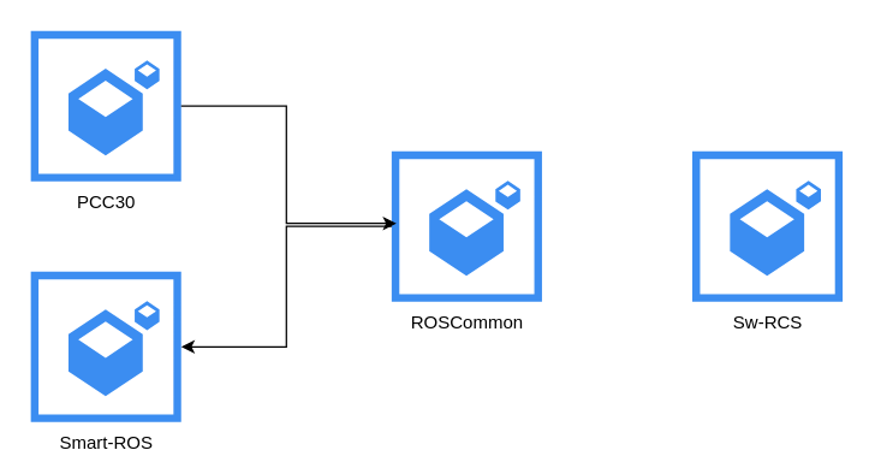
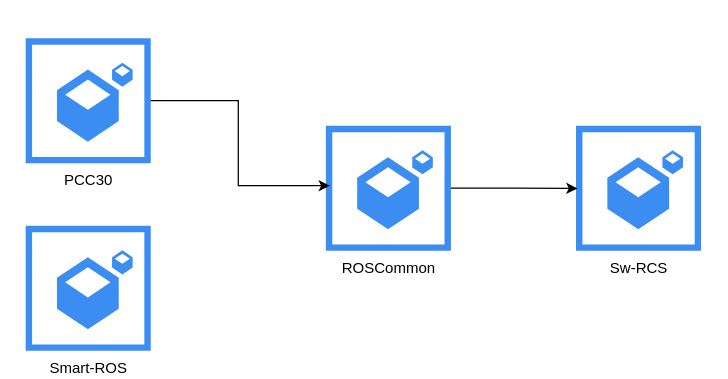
  <mxCell id="0" />
  <mxCell id="1" parent="0" />
  <mxCell id="2" value="Sw-RCS" style="sketch=0;html=1;aspect=fixed;strokeColor=none;shadow=0;fillColor=#3B8DF1;verticalAlign=top;labelPosition=center;verticalLabelPosition=bottom;shape=mxgraph.gcp2.repository_primary" vertex="1" parent="1"><mxGeometry x="460" y="100" width="100" height="100" as="geometry" /></mxCell>
  <mxCell id="3" value="ROSCommon" style="sketch=0;html=1;aspect=fixed;strokeColor=none;shadow=0;fillColor=#3B8DF1;verticalAlign=top;labelPosition=center;verticalLabelPosition=bottom;shape=mxgraph.gcp2.repository_primary" vertex="1" parent="1"><mxGeometry x="260" y="100" width="100" height="100" as="geometry" /></mxCell>
- <mxCell id="4" value="PCC30" style="sketch=0;html=1;aspect=fixed;strokeColor=none;shadow=0;fillColor=#3B8DF1;verticalAlign=top;labelPosition=center;verticalLabelPosition=bottom;shape=mxgraph.gcp2.repository_primary" vertex="1" parent="1"><mxGeometry x="20" y="20" width="100" height="100" as="geometry" /></mxCell>
+ <mxCell id="4" value="PCC30" style="sketch=0;html=1;aspect=fixed;strokeColor=none;shadow=0;fillColor=#3B8DF1;verticalAlign=top;labelPosition=center;verticalLabelPosition=bottom;shape=mxgraph.gcp2.repository_primary" vertex="1" parent="1"><mxGeometry x="20" y="30" width="100" height="100" as="geometry" /></mxCell>
  <mxCell id="5" value="Smart-ROS" style="sketch=0;html=1;aspect=fixed;strokeColor=none;shadow=0;fillColor=#3B8DF1;verticalAlign=top;labelPosition=center;verticalLabelPosition=bottom;shape=mxgraph.gcp2.repository_primary" vertex="1" parent="1"><mxGeometry x="20" y="180" width="100" height="100" as="geometry" /></mxCell>
  <mxCell id="6" style="edgeStyle=orthogonalEdgeStyle;rounded=0;orthogonalLoop=1;jettySize=auto;html=1;entryX=0.032;entryY=0.48;entryDx=0;entryDy=0;entryPerimeter=0;" edge="1" parent="1" source="4" target="3"><mxGeometry relative="1" as="geometry" /></mxCell>
- <mxCell id="7" style="edgeStyle=orthogonalEdgeStyle;rounded=0;orthogonalLoop=1;jettySize=auto;html=1;" edge="1" parent="1" source="3" target="5"><mxGeometry relative="1" as="geometry" /></mxCell>
+ <mxCell id="7" style="edgeStyle=orthogonalEdgeStyle;rounded=0;orthogonalLoop=1;jettySize=auto;html=1;entryX=0.012;entryY=0.501;entryDx=0;entryDy=0;entryPerimeter=0;" edge="1" parent="1" source="3" target="2"><mxGeometry relative="1" as="geometry" /></mxCell>
